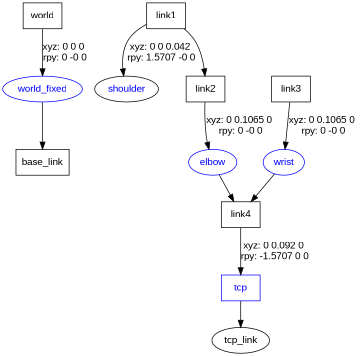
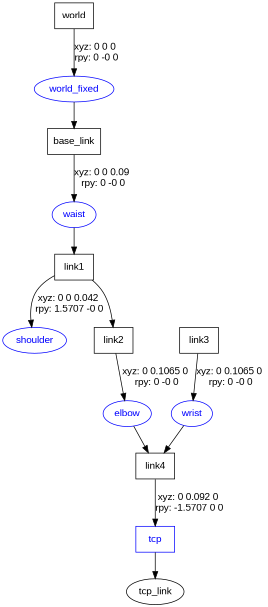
  digraph {
    fontname="Liberation Sans"
    node [fontname="Liberation Sans" shape=box]
    edge [fontname="Liberation Sans"]
    n1 [label=world]
    world_fixed [color=blue fontcolor=blue shape=ellipse]
    n3 [label=base_link]
+   waist [color=blue fontcolor=blue shape=ellipse]
    n5 [label=link1]
-   shoulder [color=black fontcolor=blue shape=ellipse]
+   shoulder [color=blue fontcolor=blue shape=ellipse]
    n7 [label=link2]
    elbow [color=blue fontcolor=blue shape=ellipse]
    n9 [label=link4]
    n10 [label=link3]
    wrist [color=blue fontcolor=blue shape=ellipse]
    tcp [color=blue fontcolor=blue]
    n13 [label=tcp_link shape=ellipse]
    n1 -> world_fixed [label="xyz: 0 0 0 \nrpy: 0 -0 0"]
    world_fixed -> n3
+   n3 -> waist [label="xyz: 0 0 0.09 \nrpy: 0 -0 0"]
+   waist -> n5
    n5 -> shoulder [label="xyz: 0 0 0.042 \nrpy: 1.5707 -0 0"]
    n5 -> n7
    n7 -> elbow [label="xyz: 0 0.1065 0 \nrpy: 0 -0 0"]
    elbow -> n9
    n9 -> tcp [label="xyz: 0 0.092 0 \nrpy: -1.5707 0 0"]
    n10 -> wrist [label="xyz: 0 0.1065 0 \nrpy: 0 -0 0"]
    wrist -> n9
    tcp -> n13
  }
